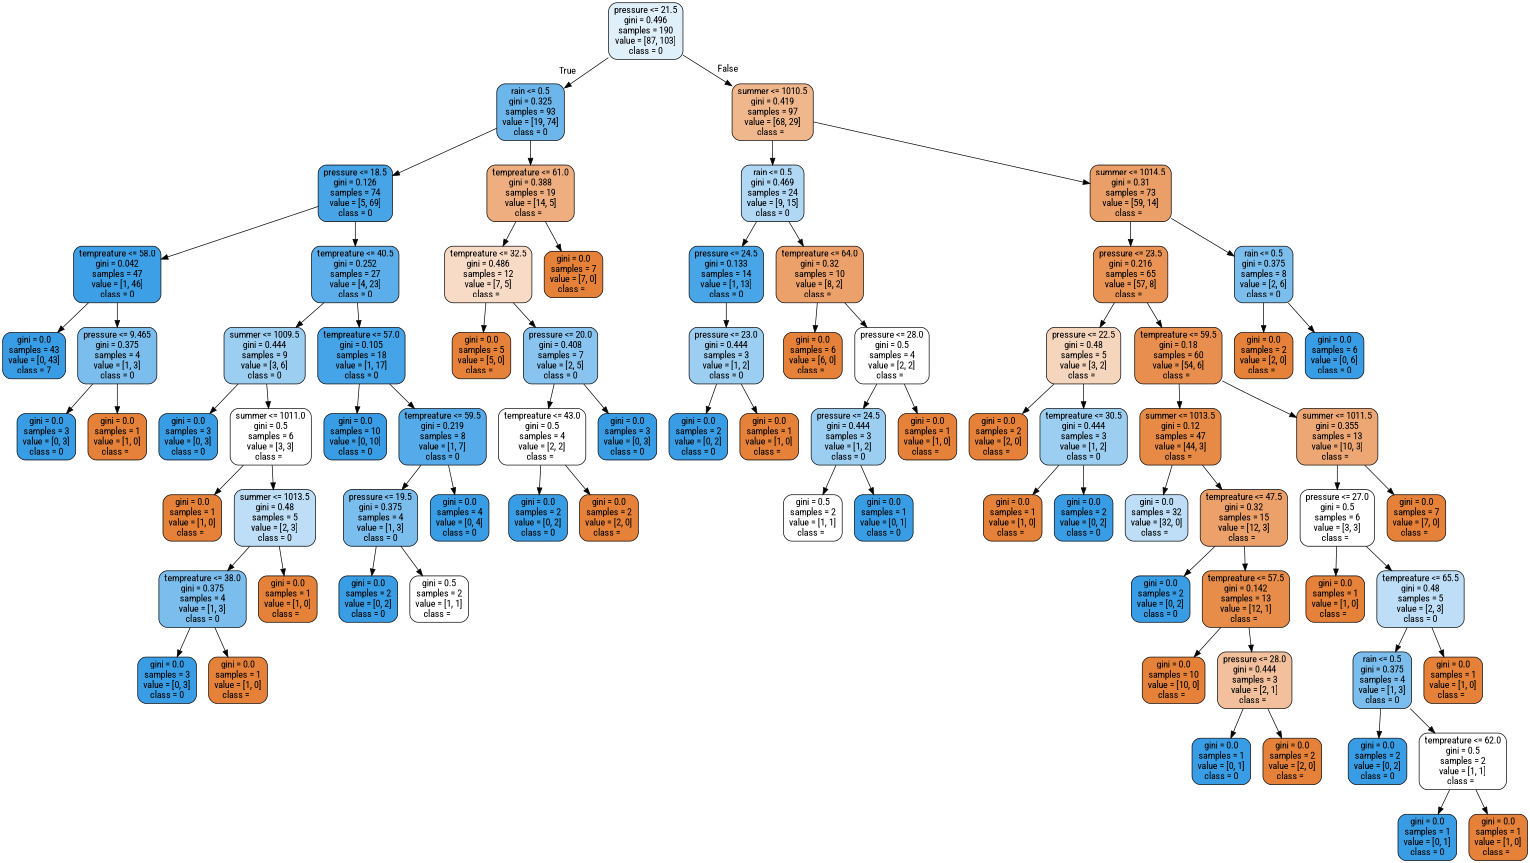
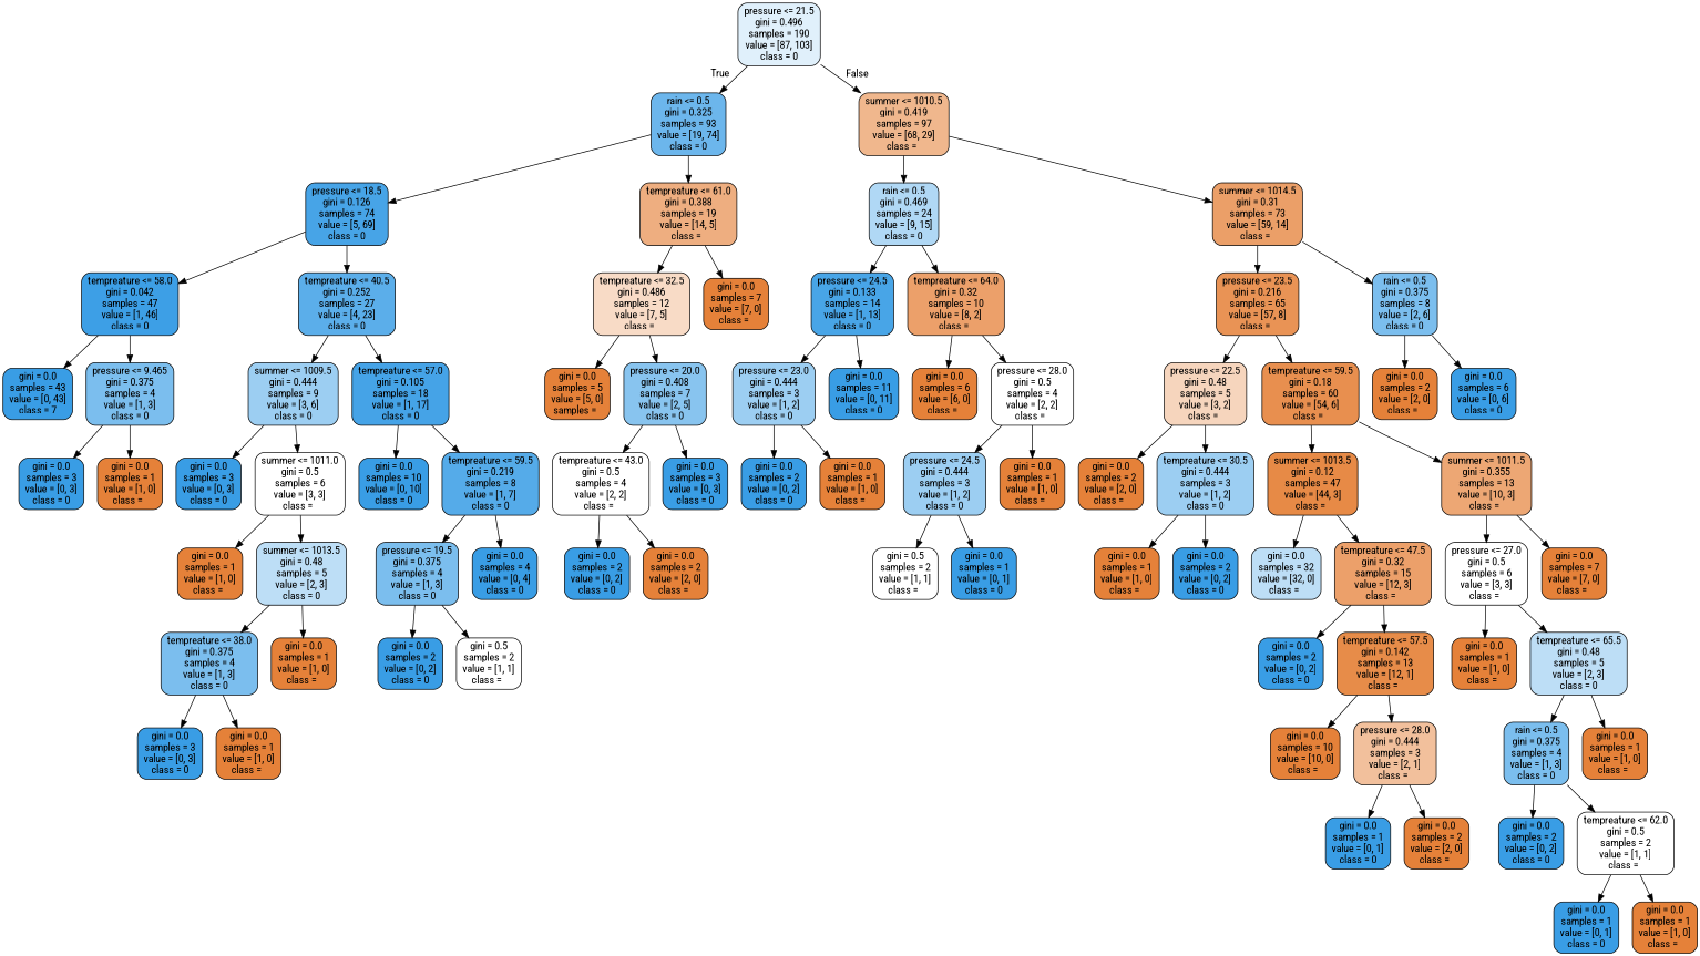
  digraph {
    fontname="Roboto Condensed"
    node [color=black fillcolor="#e58139" fontname="Roboto Condensed" shape=box style="filled, rounded"]
    edge [fontname="Roboto Condensed"]
    n1 [fillcolor="#e0f0fb" label="pressure <= 21.5\ngini = 0.496\nsamples = 190\nvalue = [87, 103]\nclass = 0"]
    n2 [fillcolor="#6cb6ec" label="rain <= 0.5\ngini = 0.325\nsamples = 93\nvalue = [19, 74]\nclass = 0"]
    n3 [fillcolor="#f0b78d" label="summer <= 1010.5\ngini = 0.419\nsamples = 97\nvalue = [68, 29]\nclass =  "]
    n4 [fillcolor="#47a4e7" label="pressure <= 18.5\ngini = 0.126\nsamples = 74\nvalue = [5, 69]\nclass = 0"]
    n5 [fillcolor="#eeae80" label="tempreature <= 61.0\ngini = 0.388\nsamples = 19\nvalue = [14, 5]\nclass =  "]
    n6 [fillcolor="#b0d8f5" label="rain <= 0.5\ngini = 0.469\nsamples = 24\nvalue = [9, 15]\nclass = 0"]
    n7 [fillcolor="#eb9f68" label="summer <= 1014.5\ngini = 0.31\nsamples = 73\nvalue = [59, 14]\nclass =  "]
    n8 [fillcolor="#3d9fe6" label="tempreature <= 58.0\ngini = 0.042\nsamples = 47\nvalue = [1, 46]\nclass = 0"]
    n9 [fillcolor="#5baeea" label="tempreature <= 40.5\ngini = 0.252\nsamples = 27\nvalue = [4, 23]\nclass = 0"]
    n10 [fillcolor="#f8dbc6" label="tempreature <= 32.5\ngini = 0.486\nsamples = 12\nvalue = [7, 5]\nclass =  "]
    n11 [label="gini = 0.0\nsamples = 7\nvalue = [7, 0]\nclass =  "]
    n12 [fillcolor="#399de5" label="gini = 0.0\nsamples = 43\nvalue = [0, 43]\nclass = 7"]
    n13 [fillcolor="#7bbeee" label="pressure <= 9.465\ngini = 0.375\nsamples = 4\nvalue = [1, 3]\nclass = 0"]
    n14 [fillcolor="#9ccef2" label="summer <= 1009.5\ngini = 0.444\nsamples = 9\nvalue = [3, 6]\nclass = 0"]
    n15 [fillcolor="#45a3e7" label="tempreature <= 57.0\ngini = 0.105\nsamples = 18\nvalue = [1, 17]\nclass = 0"]
    n16 [fillcolor="#399de5" label="gini = 0.0\nsamples = 3\nvalue = [0, 3]\nclass = 0"]
    n17 [label="gini = 0.0\nsamples = 1\nvalue = [1, 0]\nclass =  "]
    n18 [fillcolor="#399de5" label="gini = 0.0\nsamples = 3\nvalue = [0, 3]\nclass = 0"]
    n19 [fillcolor="#ffffff" label="summer <= 1011.0\ngini = 0.5\nsamples = 6\nvalue = [3, 3]\nclass =  "]
    n20 [fillcolor="#399de5" label="gini = 0.0\nsamples = 10\nvalue = [0, 10]\nclass = 0"]
    n21 [fillcolor="#55abe9" label="tempreature <= 59.5\ngini = 0.219\nsamples = 8\nvalue = [1, 7]\nclass = 0"]
    n22 [label="gini = 0.0\nsamples = 1\nvalue = [1, 0]\nclass =  "]
    n23 [fillcolor="#bddef6" label="summer <= 1013.5\ngini = 0.48\nsamples = 5\nvalue = [2, 3]\nclass = 0"]
    n24 [fillcolor="#7bbeee" label="tempreature <= 38.0\ngini = 0.375\nsamples = 4\nvalue = [1, 3]\nclass = 0"]
    n25 [label="gini = 0.0\nsamples = 1\nvalue = [1, 0]\nclass =  "]
    n26 [fillcolor="#399de5" label="gini = 0.0\nsamples = 3\nvalue = [0, 3]\nclass = 0"]
    n27 [label="gini = 0.0\nsamples = 1\nvalue = [1, 0]\nclass =  "]
    n28 [fillcolor="#7bbeee" label="pressure <= 19.5\ngini = 0.375\nsamples = 4\nvalue = [1, 3]\nclass = 0"]
    n29 [fillcolor="#399de5" label="gini = 0.0\nsamples = 4\nvalue = [0, 4]\nclass = 0"]
    n30 [fillcolor="#399de5" label="gini = 0.0\nsamples = 2\nvalue = [0, 2]\nclass = 0"]
    n31 [fillcolor="#ffffff" label="gini = 0.5\nsamples = 2\nvalue = [1, 1]\nclass =  "]
-   n32 [label="gini = 0.0\nsamples = 5\nvalue = [5, 0]\nclass =  "]
+   n32 [label="gini = 0.0\nsamples = 5\nvalue = [5, 0]\nsamples =  "]
    n33 [fillcolor="#88c4ef" label="pressure <= 20.0\ngini = 0.408\nsamples = 7\nvalue = [2, 5]\nclass = 0"]
    n34 [fillcolor="#ffffff" label="tempreature <= 43.0\ngini = 0.5\nsamples = 4\nvalue = [2, 2]\nclass =  "]
    n35 [fillcolor="#399de5" label="gini = 0.0\nsamples = 3\nvalue = [0, 3]\nclass = 0"]
    n36 [fillcolor="#399de5" label="gini = 0.0\nsamples = 2\nvalue = [0, 2]\nclass = 0"]
    n37 [label="gini = 0.0\nsamples = 2\nvalue = [2, 0]\nclass =  "]
    n38 [fillcolor="#48a5e7" label="pressure <= 24.5\ngini = 0.133\nsamples = 14\nvalue = [1, 13]\nclass = 0"]
    n39 [fillcolor="#eca06a" label="tempreature <= 64.0\ngini = 0.32\nsamples = 10\nvalue = [8, 2]\nclass =  "]
    n40 [fillcolor="#e99355" label="pressure <= 23.5\ngini = 0.216\nsamples = 65\nvalue = [57, 8]\nclass =  "]
    n41 [fillcolor="#7bbeee" label="rain <= 0.5\ngini = 0.375\nsamples = 8\nvalue = [2, 6]\nclass = 0"]
    n42 [fillcolor="#9ccef2" label="pressure <= 23.0\ngini = 0.444\nsamples = 3\nvalue = [1, 2]\nclass = 0"]
+   n43 [fillcolor="#399de5" label="gini = 0.0\nsamples = 11\nvalue = [0, 11]\nclass = 0"]
    n44 [label="gini = 0.0\nsamples = 6\nvalue = [6, 0]\nclass =  "]
    n45 [fillcolor="#ffffff" label="pressure <= 28.0\ngini = 0.5\nsamples = 4\nvalue = [2, 2]\nclass =  "]
    n46 [fillcolor="#399de5" label="gini = 0.0\nsamples = 2\nvalue = [0, 2]\nclass = 0"]
    n47 [label="gini = 0.0\nsamples = 1\nvalue = [1, 0]\nclass =  "]
    n48 [fillcolor="#9ccef2" label="pressure <= 24.5\ngini = 0.444\nsamples = 3\nvalue = [1, 2]\nclass = 0"]
    n49 [label="gini = 0.0\nsamples = 1\nvalue = [1, 0]\nclass =  "]
    n50 [fillcolor="#ffffff" label="gini = 0.5\nsamples = 2\nvalue = [1, 1]\nclass =  "]
    n51 [fillcolor="#399de5" label="gini = 0.0\nsamples = 1\nvalue = [0, 1]\nclass = 0"]
    n52 [fillcolor="#f6d5bd" label="pressure <= 22.5\ngini = 0.48\nsamples = 5\nvalue = [3, 2]\nclass =  "]
    n53 [fillcolor="#e88f4f" label="tempreature <= 59.5\ngini = 0.18\nsamples = 60\nvalue = [54, 6]\nclass =  "]
    n54 [label="gini = 0.0\nsamples = 2\nvalue = [2, 0]\nclass =  "]
    n55 [fillcolor="#399de5" label="gini = 0.0\nsamples = 6\nvalue = [0, 6]\nclass = 0"]
    n56 [label="gini = 0.0\nsamples = 2\nvalue = [2, 0]\nclass =  "]
    n57 [fillcolor="#9ccef2" label="tempreature <= 30.5\ngini = 0.444\nsamples = 3\nvalue = [1, 2]\nclass = 0"]
    n58 [fillcolor="#e78a46" label="summer <= 1013.5\ngini = 0.12\nsamples = 47\nvalue = [44, 3]\nclass =  "]
    n59 [fillcolor="#eda774" label="summer <= 1011.5\ngini = 0.355\nsamples = 13\nvalue = [10, 3]\nclass =  "]
    n60 [label="gini = 0.0\nsamples = 1\nvalue = [1, 0]\nclass =  "]
    n61 [fillcolor="#399de5" label="gini = 0.0\nsamples = 2\nvalue = [0, 2]\nclass = 0"]
    n62 [fillcolor="#bddef6" label="gini = 0.0\nsamples = 32\nvalue = [32, 0]\nclass =  "]
    n63 [fillcolor="#eca06a" label="tempreature <= 47.5\ngini = 0.32\nsamples = 15\nvalue = [12, 3]\nclass =  "]
    n64 [fillcolor="#ffffff" label="pressure <= 27.0\ngini = 0.5\nsamples = 6\nvalue = [3, 3]\nclass =  "]
    n65 [label="gini = 0.0\nsamples = 7\nvalue = [7, 0]\nclass =  "]
    n66 [fillcolor="#399de5" label="gini = 0.0\nsamples = 2\nvalue = [0, 2]\nclass = 0"]
    n67 [fillcolor="#e78c49" label="tempreature <= 57.5\ngini = 0.142\nsamples = 13\nvalue = [12, 1]\nclass =  "]
    n68 [label="gini = 0.0\nsamples = 10\nvalue = [10, 0]\nclass =  "]
    n69 [fillcolor="#f2c09c" label="pressure <= 28.0\ngini = 0.444\nsamples = 3\nvalue = [2, 1]\nclass =  "]
    n70 [fillcolor="#399de5" label="gini = 0.0\nsamples = 1\nvalue = [0, 1]\nclass = 0"]
    n71 [label="gini = 0.0\nsamples = 2\nvalue = [2, 0]\nclass =  "]
    n72 [label="gini = 0.0\nsamples = 1\nvalue = [1, 0]\nclass =  "]
    n73 [fillcolor="#bddef6" label="tempreature <= 65.5\ngini = 0.48\nsamples = 5\nvalue = [2, 3]\nclass = 0"]
    n74 [fillcolor="#7bbeee" label="rain <= 0.5\ngini = 0.375\nsamples = 4\nvalue = [1, 3]\nclass = 0"]
    n75 [label="gini = 0.0\nsamples = 1\nvalue = [1, 0]\nclass =  "]
    n76 [fillcolor="#399de5" label="gini = 0.0\nsamples = 2\nvalue = [0, 2]\nclass = 0"]
    n77 [fillcolor="#ffffff" label="tempreature <= 62.0\ngini = 0.5\nsamples = 2\nvalue = [1, 1]\nclass =  "]
    n78 [fillcolor="#399de5" label="gini = 0.0\nsamples = 1\nvalue = [0, 1]\nclass = 0"]
    n79 [label="gini = 0.0\nsamples = 1\nvalue = [1, 0]\nclass =  "]
    n1 -> n2 [headlabel=True labelangle=45 labeldistance=2.5]
    n1 -> n3 [headlabel=False labelangle=-45 labeldistance=2.5]
    n2 -> n4
    n2 -> n5
    n3 -> n6
    n3 -> n7
    n4 -> n8
    n4 -> n9
    n5 -> n10
    n5 -> n11
    n6 -> n38
    n6 -> n39
    n7 -> n40
    n7 -> n41
    n8 -> n12
    n8 -> n13
    n9 -> n14
    n9 -> n15
    n10 -> n32
    n10 -> n33
    n13 -> n16
    n13 -> n17
    n14 -> n18
    n14 -> n19
    n15 -> n20
    n15 -> n21
    n19 -> n22
    n19 -> n23
    n21 -> n28
    n21 -> n29
    n23 -> n24
    n23 -> n25
    n24 -> n26
    n24 -> n27
    n28 -> n30
    n28 -> n31
    n33 -> n34
    n33 -> n35
    n34 -> n36
    n34 -> n37
    n38 -> n42
+   n38 -> n43
    n39 -> n44
    n39 -> n45
    n40 -> n52
    n40 -> n53
    n41 -> n54
    n41 -> n55
    n42 -> n46
    n42 -> n47
    n45 -> n48
    n45 -> n49
    n48 -> n50
    n48 -> n51
    n52 -> n56
    n52 -> n57
    n53 -> n58
    n53 -> n59
    n57 -> n60
    n57 -> n61
    n58 -> n62
    n58 -> n63
    n59 -> n64
    n59 -> n65
    n63 -> n66
    n63 -> n67
    n64 -> n72
    n64 -> n73
    n67 -> n68
    n67 -> n69
    n69 -> n70
    n69 -> n71
    n73 -> n74
    n73 -> n75
    n74 -> n76
    n74 -> n77
    n77 -> n78
    n77 -> n79
  }
